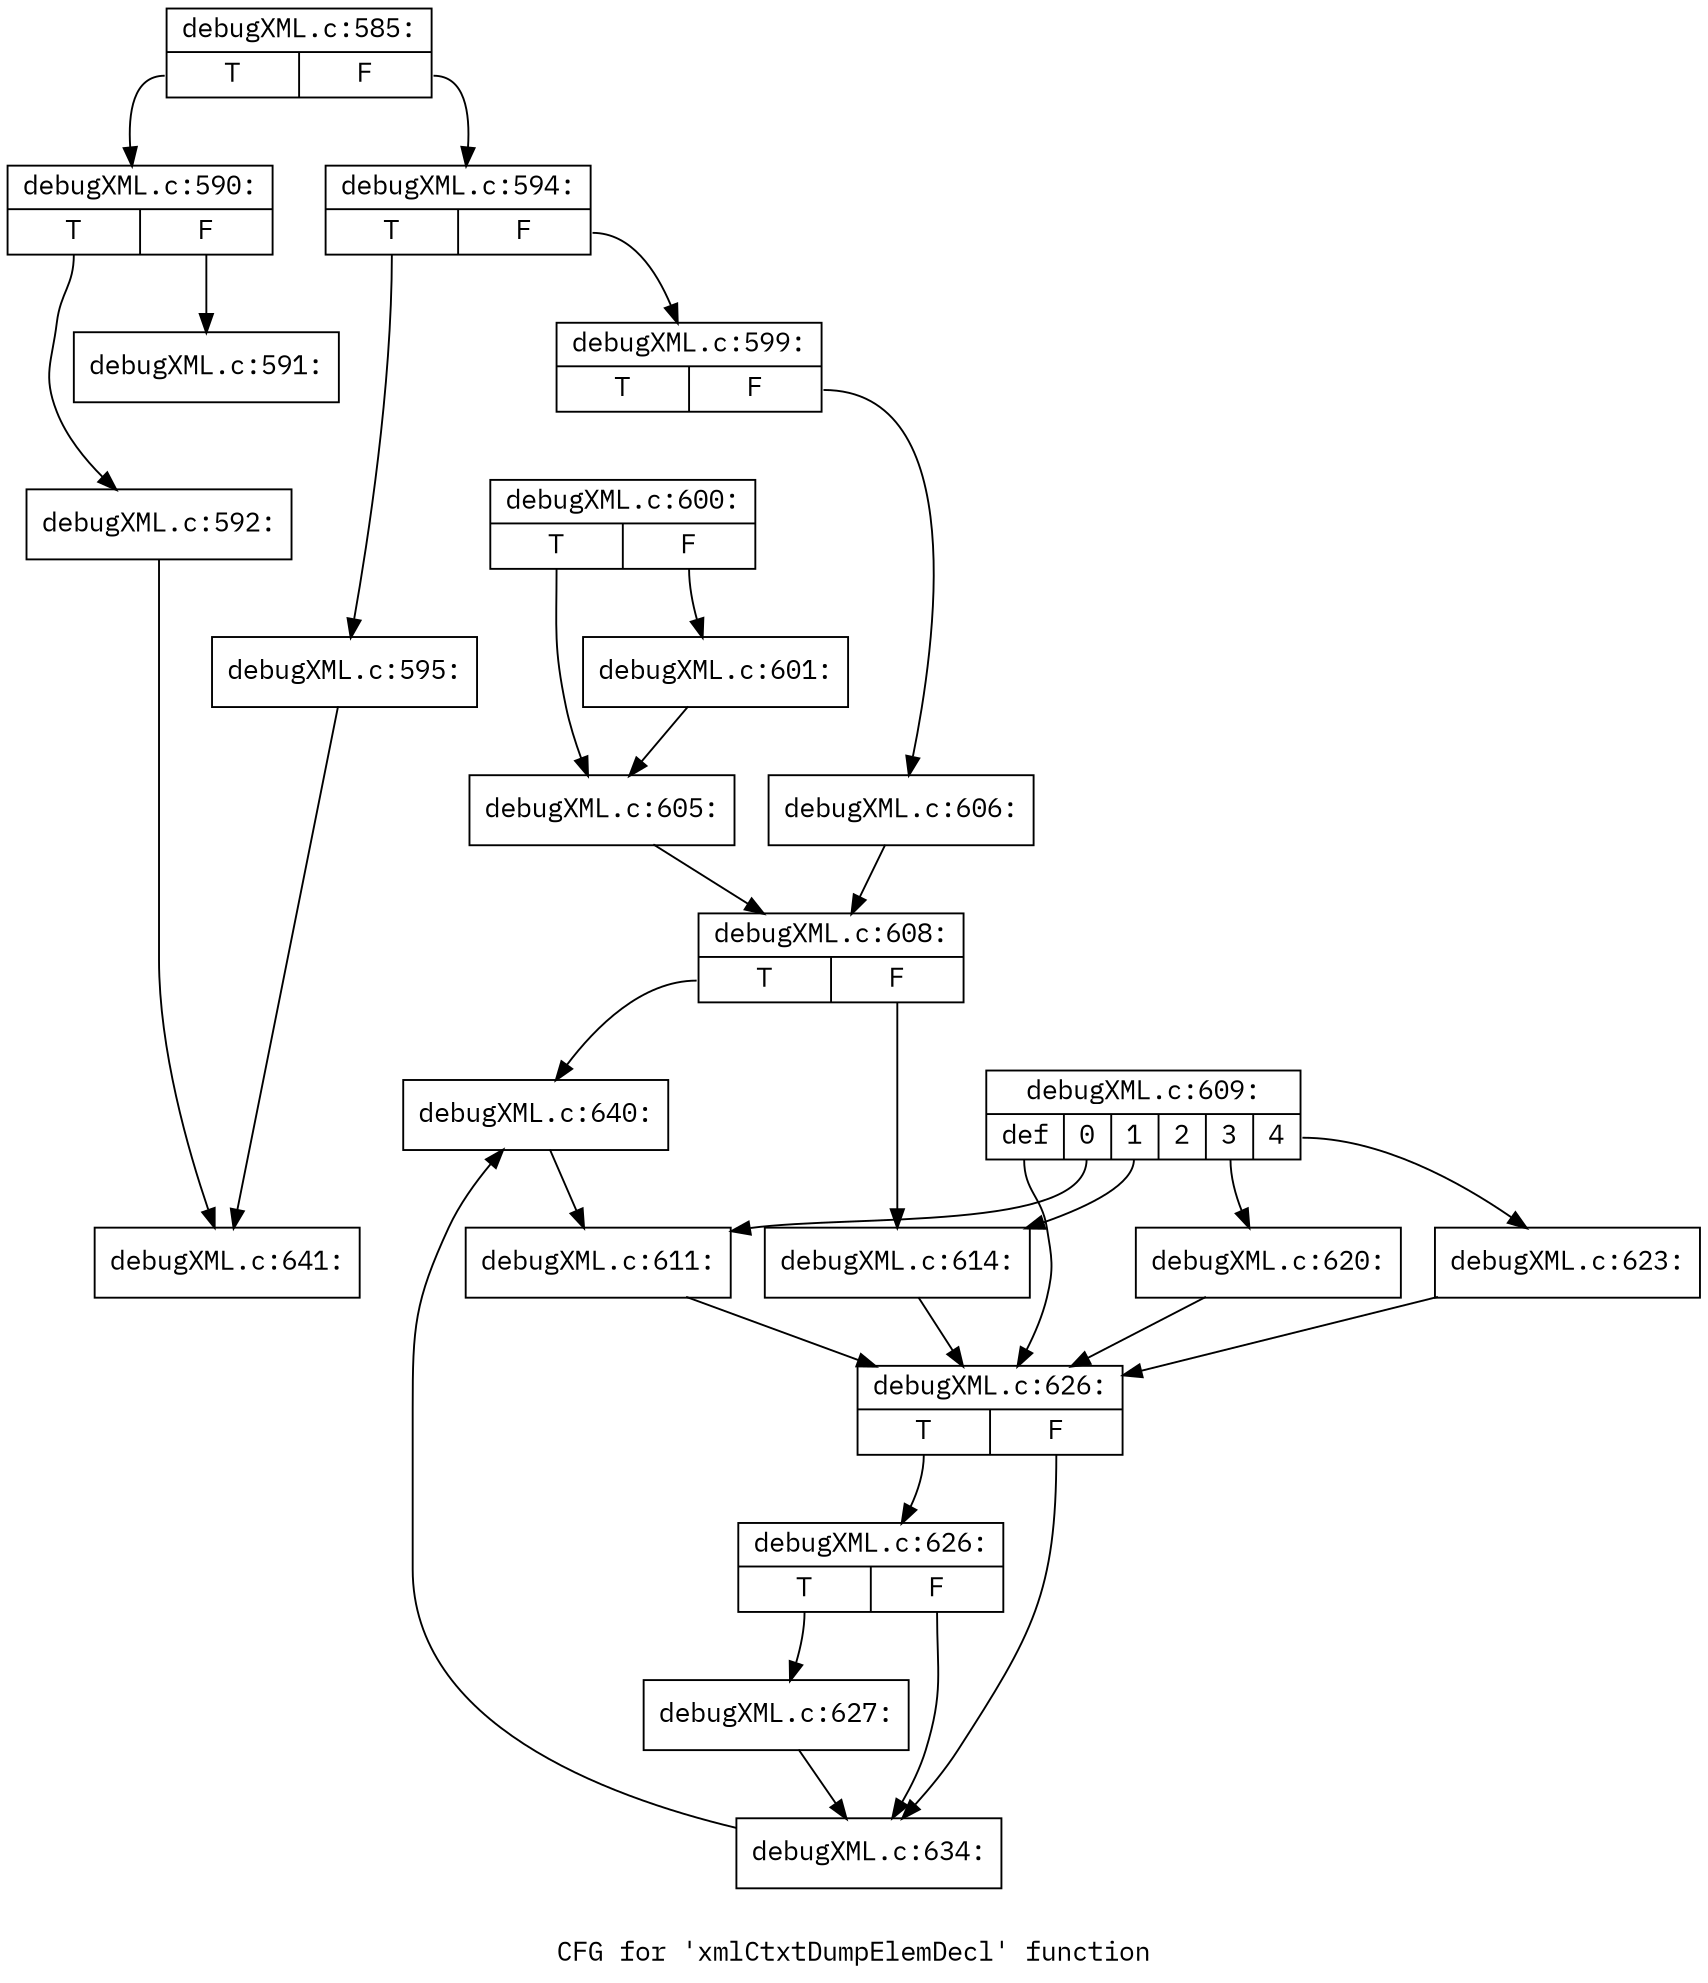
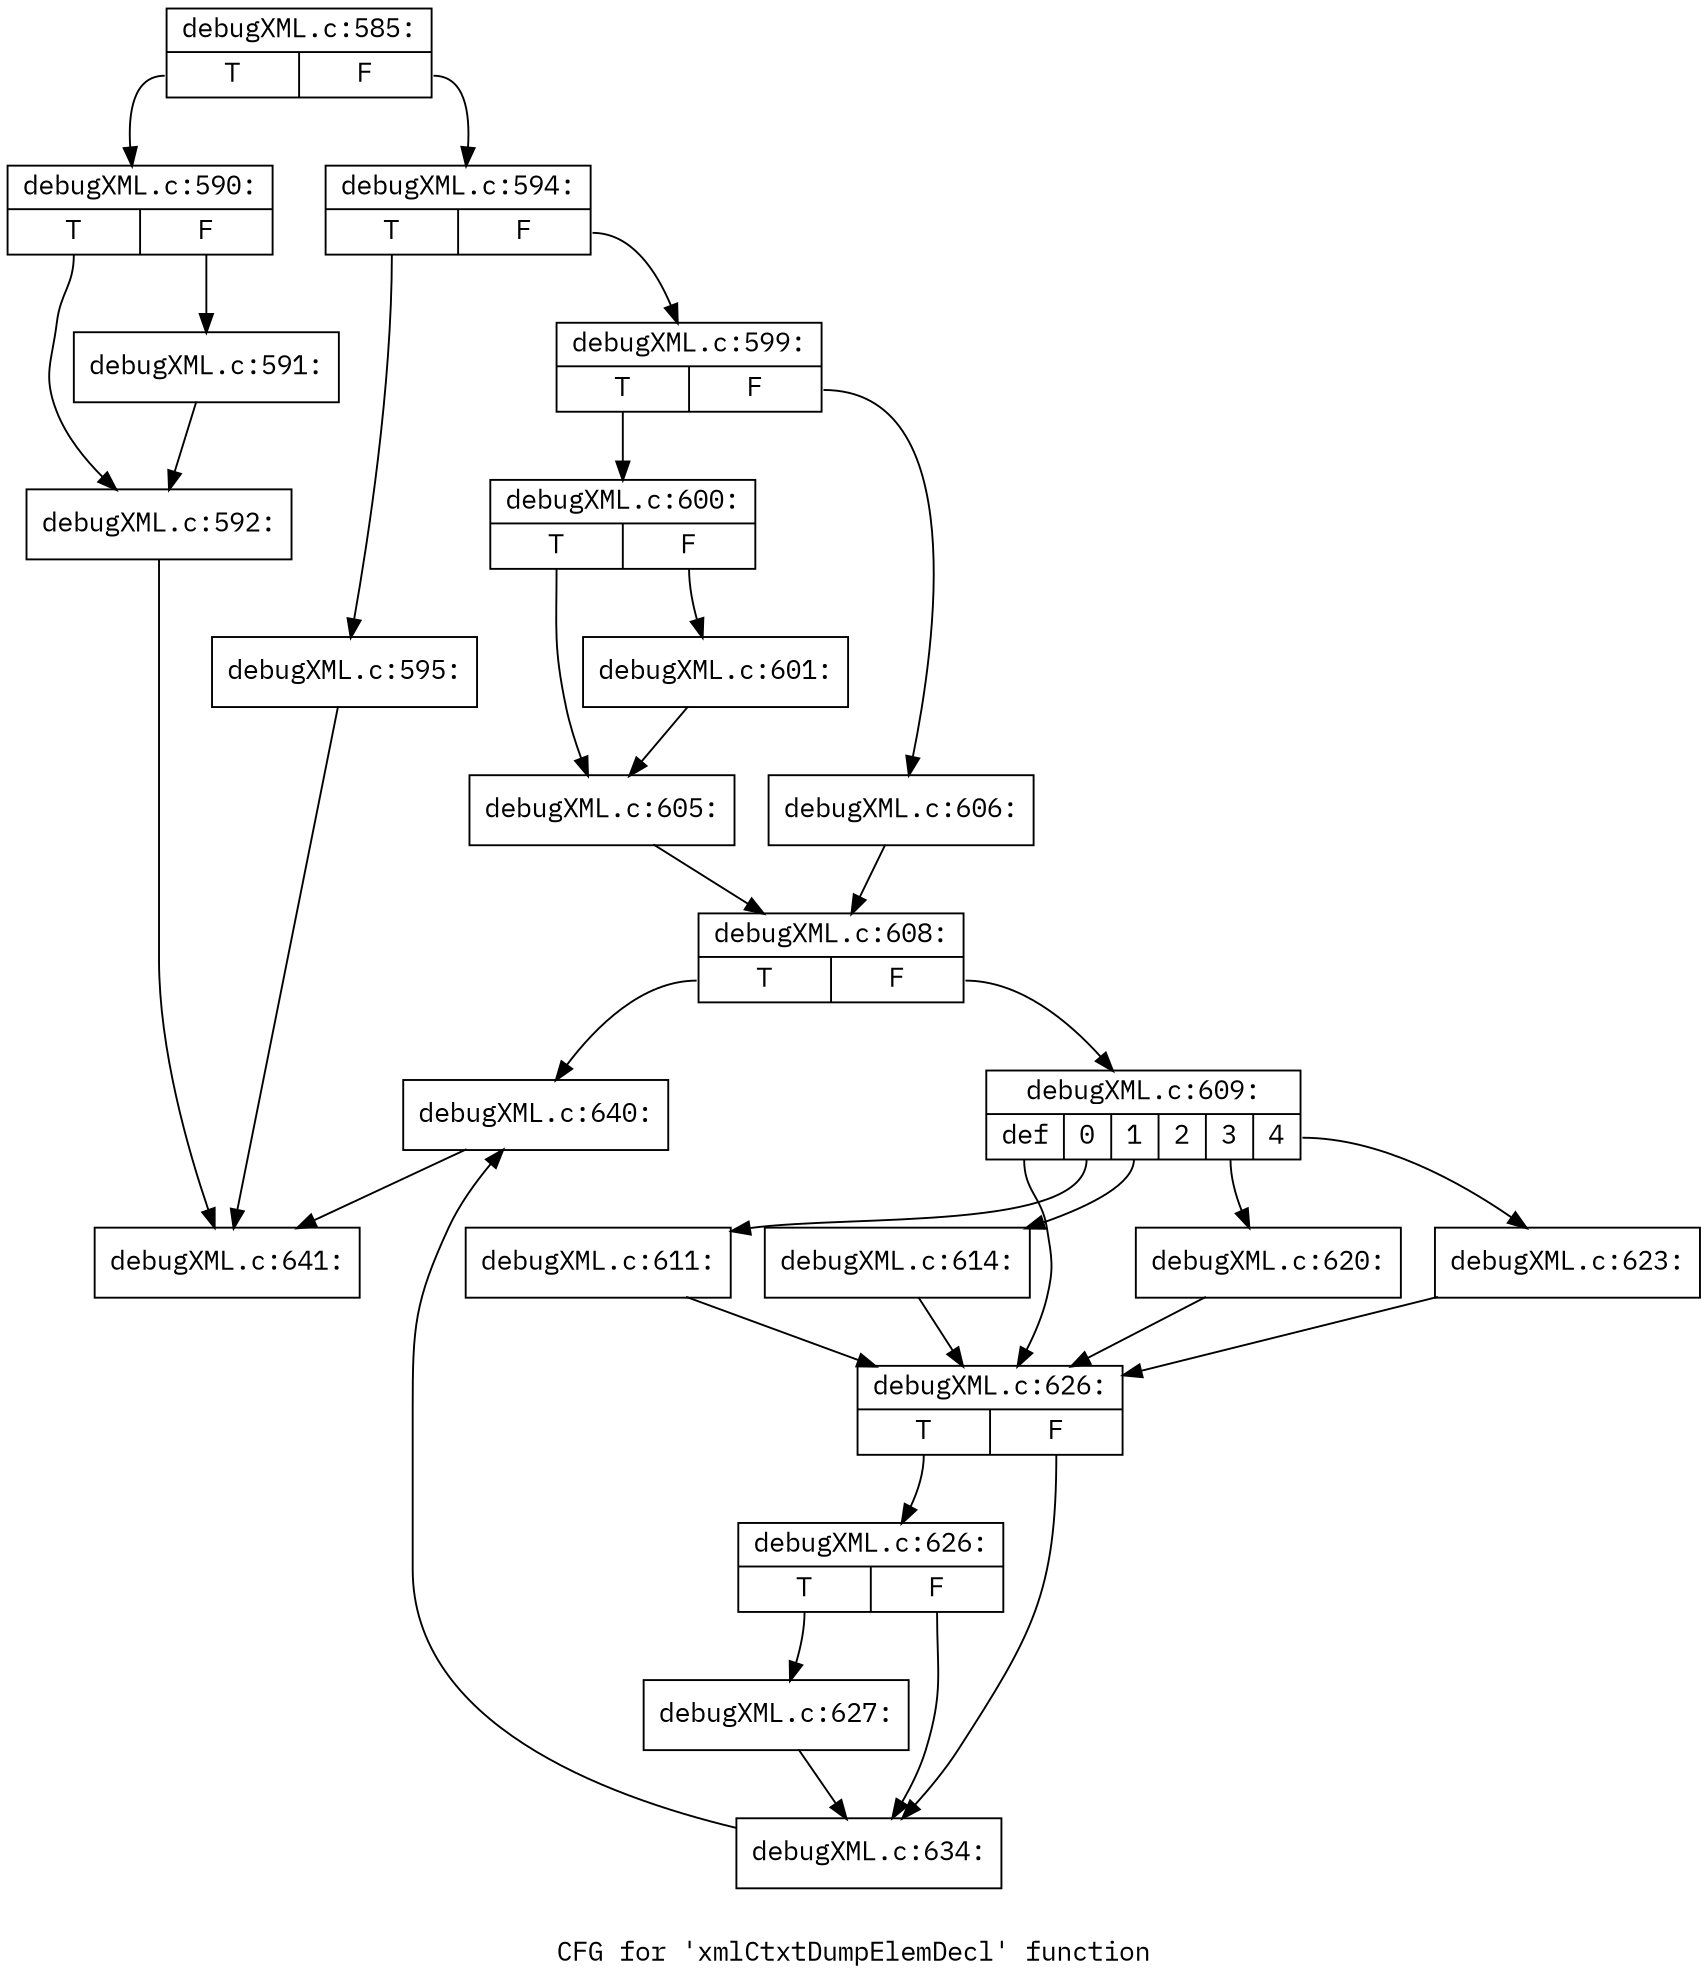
  digraph {
    fontname="IBM Plex Mono"
    label="CFG for 'xmlCtxtDumpElemDecl' function"
    node [fontname="IBM Plex Mono" shape=record]
    edge [fontname="IBM Plex Mono"]
    n1 [label="{debugXML.c:585:|{<s0>T|<s1>F}}"]
    n2 [label="{debugXML.c:590:|{<s0>T|<s1>F}}"]
    n3 [label="{debugXML.c:594:|{<s0>T|<s1>F}}"]
    n4 [label="{debugXML.c:592:}"]
    n5 [label="{debugXML.c:591:}"]
    n6 [label="{debugXML.c:595:}"]
    n7 [label="{debugXML.c:599:|{<s0>T|<s1>F}}"]
    n8 [label="{debugXML.c:641:}"]
    n9 [label="{debugXML.c:600:|{<s0>T|<s1>F}}"]
    n10 [label="{debugXML.c:606:}"]
    n11 [label="{debugXML.c:605:}"]
    n12 [label="{debugXML.c:601:}"]
    n13 [label="{debugXML.c:608:|{<s0>T|<s1>F}}"]
    n14 [label="{debugXML.c:640:}"]
    n15 [label="{debugXML.c:609:|{<s0>def|<s1>0|<s2>1|<s3>2|<s4>3|<s5>4}}"]
    n16 [label="{debugXML.c:626:|{<s0>T|<s1>F}}"]
    n17 [label="{debugXML.c:611:}"]
    n18 [label="{debugXML.c:614:}"]
    n19 [label="{debugXML.c:620:}"]
    n20 [label="{debugXML.c:623:}"]
    n21 [label="{debugXML.c:626:|{<s0>T|<s1>F}}"]
    n22 [label="{debugXML.c:634:}"]
    n23 [label="{debugXML.c:627:}"]
    n1 -> n2 [tailport=s0]
    n1 -> n3 [tailport=s1]
    n2 -> n4 [tailport=s0]
    n2 -> n5 [tailport=s1]
    n3 -> n6 [tailport=s0]
    n3 -> n7 [tailport=s1]
    n4 -> n8
+   n5 -> n4
    n6 -> n8
+   n7 -> n9 [tailport=s0]
    n7 -> n10 [tailport=s1]
    n9 -> n11 [tailport=s0]
    n9 -> n12 [tailport=s1]
    n10 -> n13
    n11 -> n13
    n12 -> n11
    n13 -> n14 [tailport=s0]
-   n13 -> n18 [tailport=s1]
-   n14 -> n17
+   n13 -> n15 [tailport=s1]
+   n14 -> n8
    n15 -> n16 [tailport=s0]
    n15 -> n17 [tailport=s1]
    n15 -> n18 [tailport=s2]
    n15 -> n19 [tailport=s4]
    n15 -> n20 [tailport=s5]
    n16 -> n21 [tailport=s0]
    n16 -> n22 [tailport=s1]
    n17 -> n16
    n18 -> n16
    n19 -> n16
    n20 -> n16
    n21 -> n22 [tailport=s1]
    n21 -> n23 [tailport=s0]
    n22 -> n14
    n23 -> n22
  }
